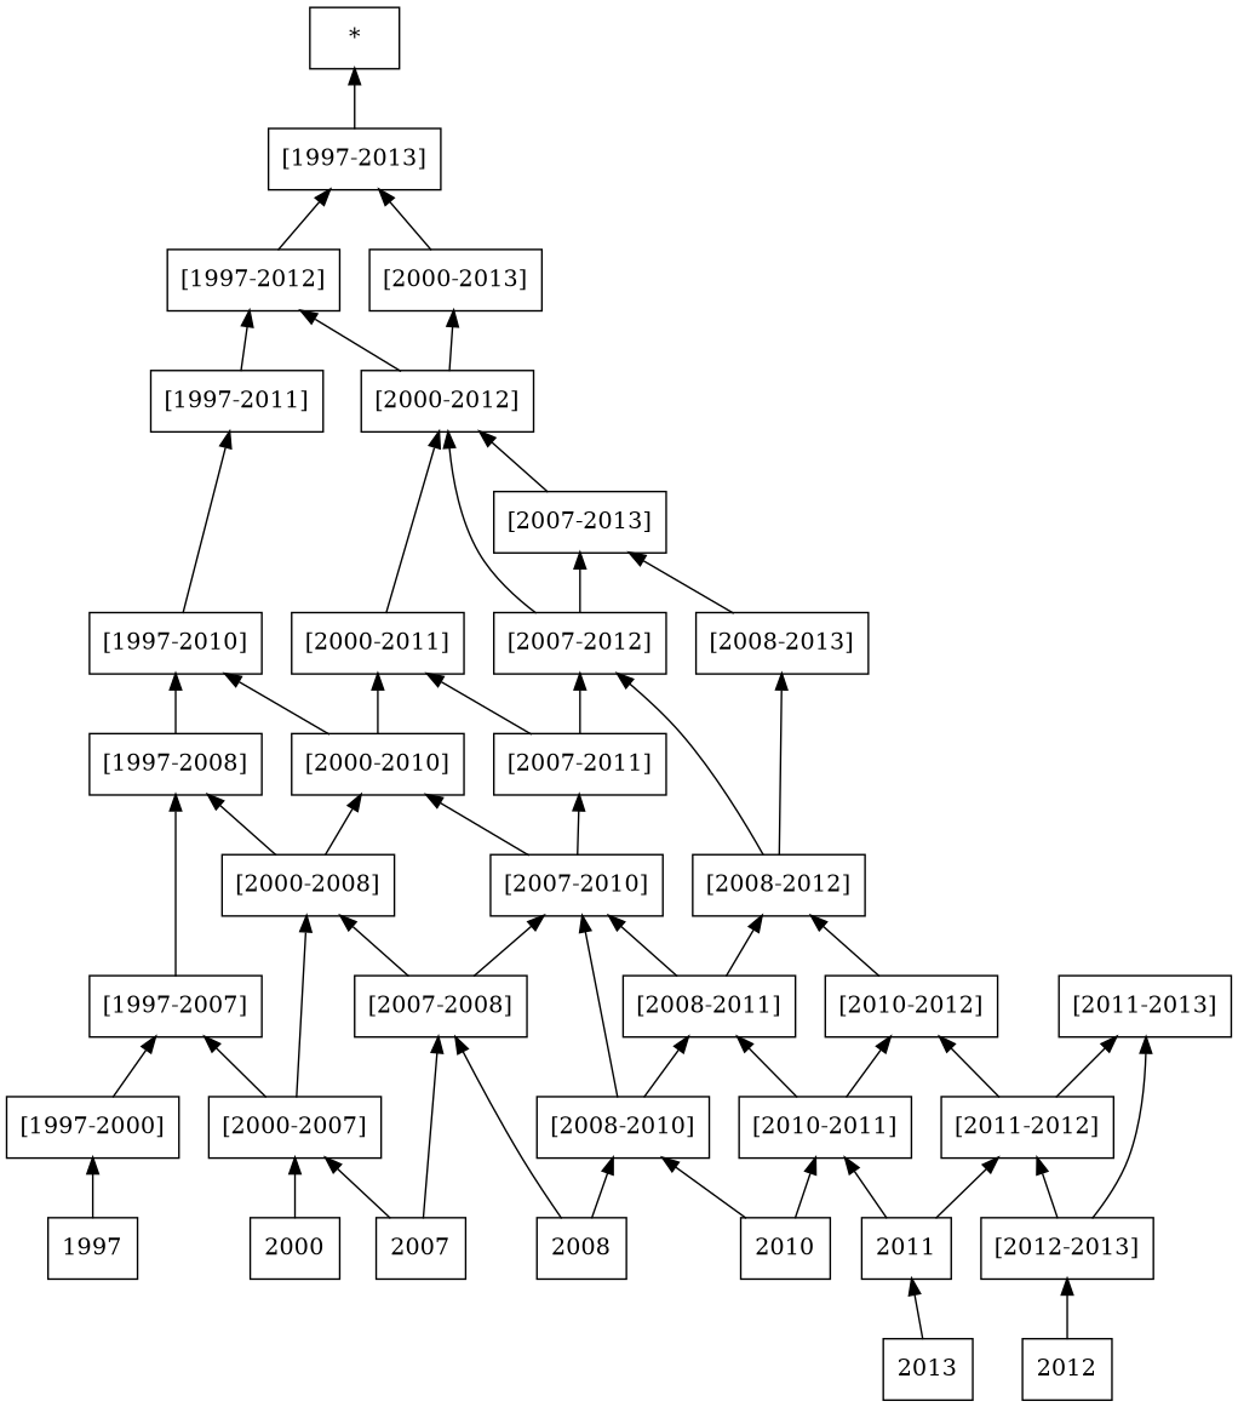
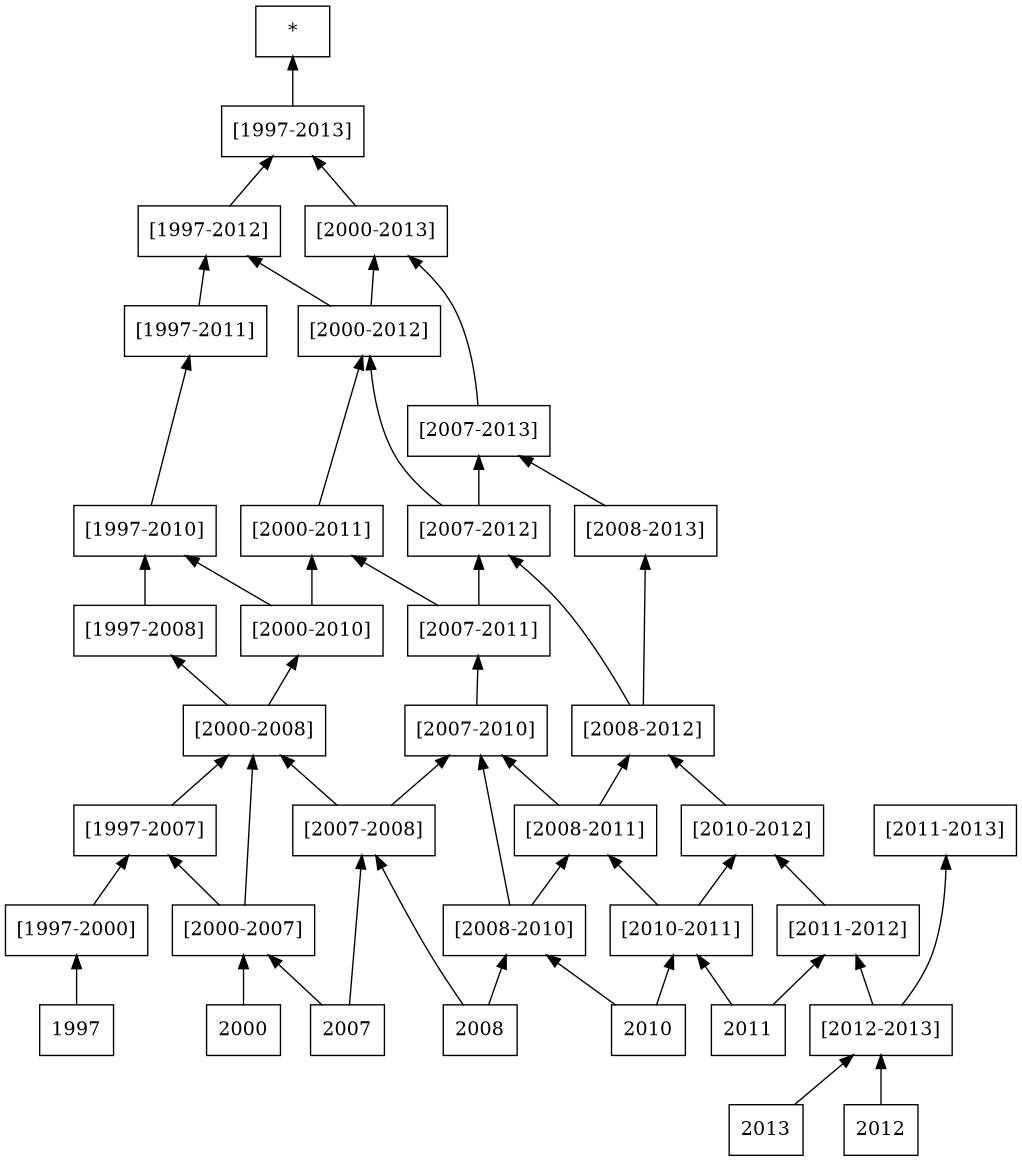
  digraph {
    rankdir=BT
    node [shape=record]
    n1 [label="{1997}"]
    n2 [label="{[1997-2000]}"]
    n3 [label="{2000}"]
    n4 [label="{[2000-2007]}"]
    n5 [label="{2007}"]
    n6 [label="{[2007-2008]}"]
    n7 [label="{2008}"]
    n8 [label="{[2008-2010]}"]
    n9 [label="{2010}"]
    n10 [label="{[2010-2011]}"]
    n11 [label="{2011}"]
    n12 [label="{[2011-2012]}"]
    n13 [label="{2012}"]
    n14 [label="{[2012-2013]}"]
    n15 [label="{2013}"]
    n16 [label="{[1997-2007]}"]
    n17 [label="{[2000-2008]}"]
    n18 [label="{[2007-2010]}"]
    n19 [label="{[2008-2011]}"]
    n20 [label="{[2010-2012]}"]
    n21 [label="{[2011-2013]}"]
    n22 [label="{[1997-2008]}"]
    n23 [label="{[2000-2010]}"]
    n24 [label="{[2007-2011]}"]
    n25 [label="{[2008-2012]}"]
    n26 [label="{[1997-2010]}"]
    n27 [label="{[2000-2011]}"]
    n28 [label="{[2007-2012]}"]
    n29 [label="{[2008-2013]}"]
    n30 [label="{[1997-2011]}"]
    n31 [label="{[2000-2012]}"]
    n32 [label="{[2007-2013]}"]
    n33 [label="{[1997-2012]}"]
    n34 [label="{[2000-2013]}"]
    n35 [label="{[1997-2013]}"]
    n36 [label="{*}"]
    subgraph sub_1 {
      n1
      n2
      n3
      n4
      n5
      n6
      n7
      n8
      n9
      n10
      n11
      n12
      n13
      n14
      n15
      n16
      n17
      n18
      n19
      n20
      n21
      n22
      n23
      n24
      n25
      n26
      n27
      n28
      n29
      n30
      n31
      n32
      n33
      n34
      n35
      n36
    }
    n1 -> n2
    n2 -> n16
    n3 -> n4
    n4 -> n16
    n4 -> n17
    n5 -> n4
    n5 -> n6
    n6 -> n17
    n6 -> n18
    n7 -> n6
    n7 -> n8
    n8 -> n18
    n8 -> n19
    n9 -> n8
    n9 -> n10
    n10 -> n19
    n10 -> n20
    n11 -> n10
    n11 -> n12
    n12 -> n20
-   n12 -> n21
    n13 -> n14
    n14 -> n12
    n14 -> n21
-   n15 -> n11
-   n16 -> n22
+   n15 -> n14
+   n16 -> n17
    n17 -> n22
    n17 -> n23
-   n18 -> n23
    n18 -> n24
    n19 -> n18
    n19 -> n25
    n20 -> n25
    n22 -> n26
    n23 -> n26
    n23 -> n27
    n24 -> n27
    n24 -> n28
    n25 -> n28
    n25 -> n29
    n26 -> n30
    n27 -> n31
    n28 -> n31
    n28 -> n32
    n29 -> n32
    n30 -> n33
    n31 -> n33
    n31 -> n34
-   n32 -> n31
+   n32 -> n34
    n33 -> n35
    n34 -> n35
    n35 -> n36
  }
